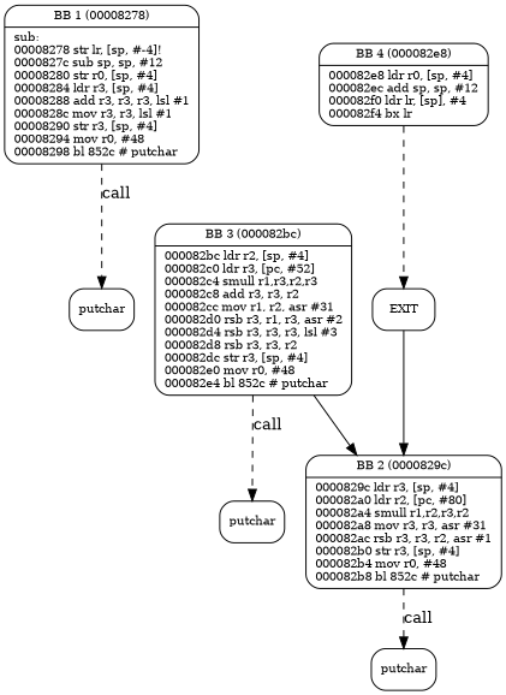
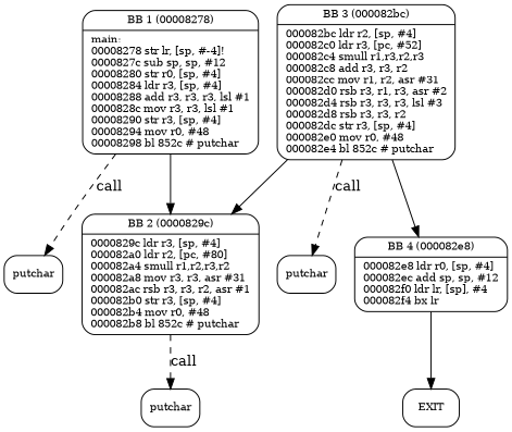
  digraph {
    node [fontsize=10 labeljust=l shape=Mrecord]
    edge [style=dashed weight=1]
-   n1 [label="{BB 1 (00008278) | sub:\l00008278    str lr, [sp, #-4]!\l0000827c    sub sp, sp, #12\l00008280    str r0, [sp, #4]\l00008284    ldr r3, [sp, #4]\l00008288    add r3, r3, r3, lsl #1\l0000828c    mov r3, r3, lsl #1\l00008290    str r3, [sp, #4]\l00008294    mov r0, #48\l00008298    bl 852c    # putchar\l }"]
+   n1 [label="{BB 1 (00008278) | main:\l00008278    str lr, [sp, #-4]!\l0000827c    sub sp, sp, #12\l00008280    str r0, [sp, #4]\l00008284    ldr r3, [sp, #4]\l00008288    add r3, r3, r3, lsl #1\l0000828c    mov r3, r3, lsl #1\l00008290    str r3, [sp, #4]\l00008294    mov r0, #48\l00008298    bl 852c    # putchar\l }"]
    n2 [label=putchar]
    n3 [label="{BB 2 (0000829c) | 0000829c    ldr r3, [sp, #4]\l000082a0    ldr r2, [pc, #80]\l000082a4    smull r1,r2,r3,r2\l000082a8    mov r3, r3, asr #31\l000082ac    rsb r3, r3, r2, asr #1\l000082b0    str r3, [sp, #4]\l000082b4    mov r0, #48\l000082b8    bl 852c    # putchar\l }"]
    n4 [label=putchar]
    n5 [label="{BB 3 (000082bc) | 000082bc    ldr r2, [sp, #4]\l000082c0    ldr r3, [pc, #52]\l000082c4    smull r1,r3,r2,r3\l000082c8    add r3, r3, r2\l000082cc    mov r1, r2, asr #31\l000082d0    rsb r3, r1, r3, asr #2\l000082d4    rsb r3, r3, r3, lsl #3\l000082d8    rsb r3, r3, r2\l000082dc    str r3, [sp, #4]\l000082e0    mov r0, #48\l000082e4    bl 852c    # putchar\l }"]
    n6 [label=putchar]
    n7 [label="{BB 4 (000082e8) | 000082e8    ldr r0, [sp, #4]\l000082ec    add sp, sp, #12\l000082f0    ldr lr, [sp], #4\l000082f4    bx lr\l }"]
    n8 [label=EXIT]
    n1 -> n2 [label=call]
-   n8 -> n3 [weight=4 style=""]
+   n1 -> n3 [weight=4 style=""]
    n3 -> n4 [label=call]
    n5 -> n3 [weight=4 style=""]
    n5 -> n6 [label=call]
-   n7 -> n8
+   n5 -> n7 [weight=4 style=""]
+   n7 -> n8 [style=solid]
  }
